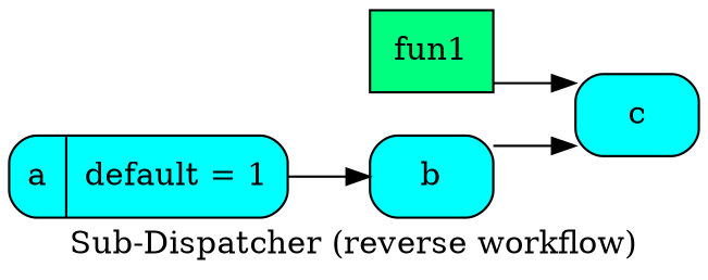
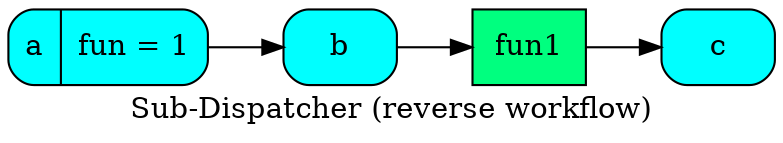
  digraph {
    label="Sub-Dispatcher (reverse workflow)"
    rankdir=LR
    splines=ortho
    node [fillcolor=cyan shape=Mrecord style=filled]
    n1 [label="{ b  }"]
    n2 [fillcolor=springgreen label="{ fun1  }" shape=record]
    n3 [label="{ c  }"]
-   n4 [label="{ a | default = 1 }"]
-   n1 -> n3
+   n4 [label="{ a | fun = 1 }"]
+   n1 -> n2
    n2 -> n3
    n4 -> n1
  }
